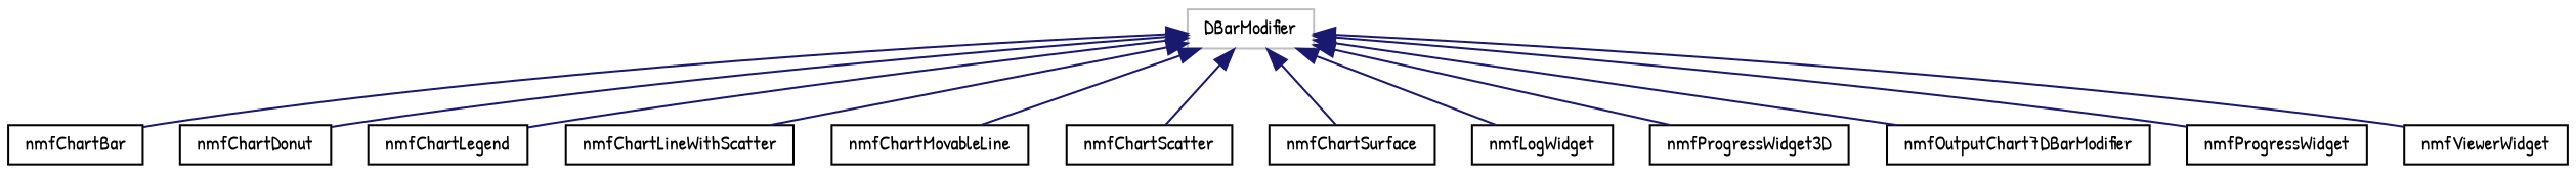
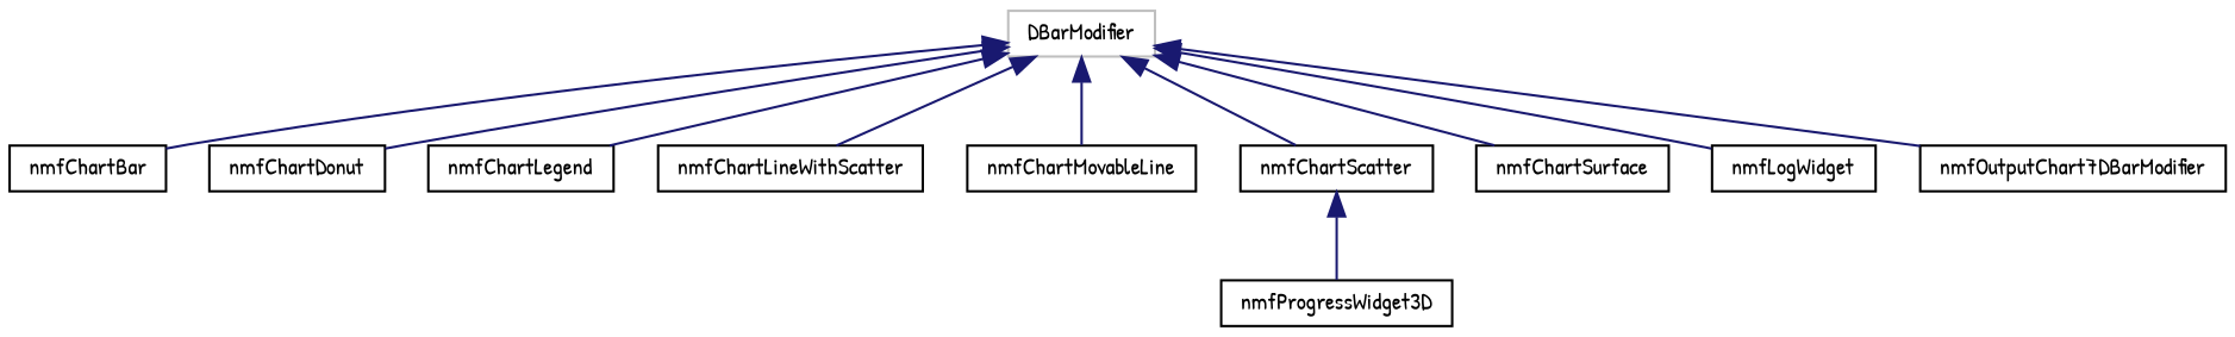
  digraph {
    fontname="Patrick Hand"
    rankdir=TB
    node [color=black fillcolor=white fontname="Patrick Hand" fontsize=10 shape=record style=filled]
    edge [color=midnightblue dir=back fontname="Patrick Hand" fontsize=10 labelfontname=Helvetica labelfontsize=10 style=solid]
    n1 [color=grey75 height=0.2 label=DBarModifier width=0.4]
    n2 [height=0.2 label=nmfChartBar width=0.4]
    n3 [height=0.2 label=nmfChartDonut width=0.4]
    n4 [height=0.2 label=nmfChartLegend width=0.4]
    n5 [height=0.2 label=nmfChartLineWithScatter width=0.4]
    n6 [height=0.2 label=nmfChartMovableLine width=0.4]
    n7 [height=0.2 label=nmfChartScatter width=0.4]
    n8 [height=0.2 label=nmfChartSurface width=0.4]
    n9 [height=0.2 label=nmfLogWidget width=0.4]
    n10 [height=0.2 label=nmfProgressWidget3D width=0.4]
    n11 [height=0.2 label=nmfOutputChart7DBarModifier width=0.4]
-   n12 [height=0.2 label=nmfProgressWidget width=0.4]
-   n13 [height=0.2 label=nmfViewerWidget width=0.4]
    n1 -> n2
    n1 -> n3
    n1 -> n4
    n1 -> n5
    n1 -> n6
    n1 -> n7
    n1 -> n8
    n1 -> n9
-   n1 -> n10
+   n7 -> n10
    n1 -> n11
-   n1 -> n12
-   n1 -> n13
  }
